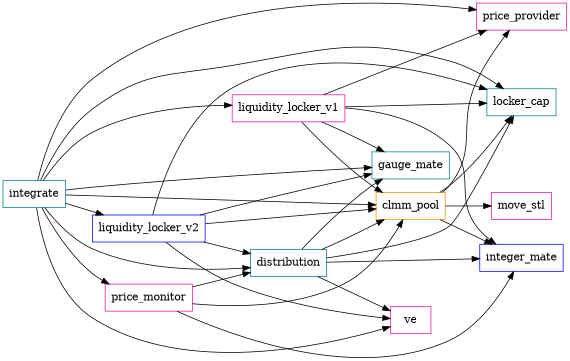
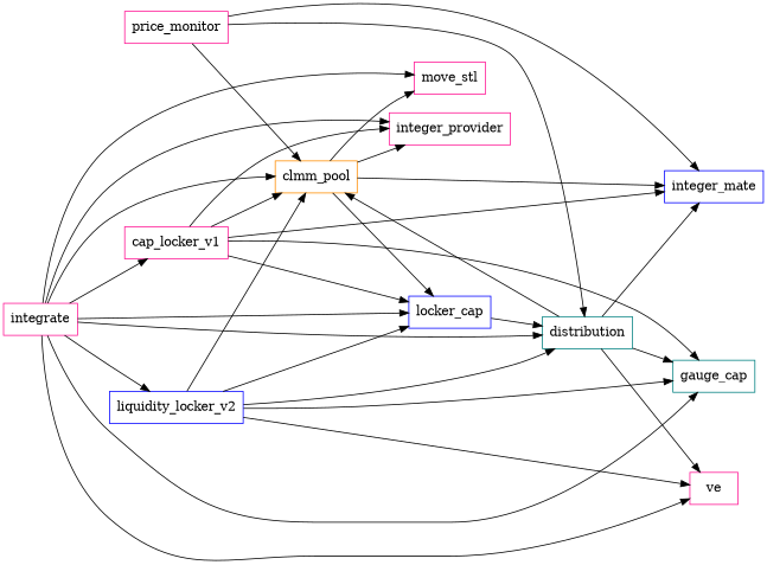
  digraph {
    rankdir=LR
    node [color=deeppink shape=box]
    clmm_pool [color=darkorange]
-   integrate [color=teal]
-   price_provider
-   liquidity_locker_v1
+   integrate
+   price_provider [label=integer_provider]
+   liquidity_locker_v1 [label=cap_locker_v1]
    liquidity_locker_v2 [color=blue]
-   gauge_cap [color=teal label=gauge_mate]
+   gauge_cap [color=teal]
    distribution [color=teal]
    move_stl
    ve
-   locker_cap [color=teal]
+   locker_cap [color=blue]
    integer_mate [color=blue]
    price_monitor
    clmm_pool -> price_provider
    clmm_pool -> move_stl
    clmm_pool -> locker_cap
    clmm_pool -> integer_mate
    integrate -> clmm_pool
    integrate -> price_provider
    integrate -> liquidity_locker_v1
    integrate -> liquidity_locker_v2
    integrate -> gauge_cap
    integrate -> distribution
-   integrate -> price_monitor
+   integrate -> move_stl
    integrate -> ve
    integrate -> locker_cap
    liquidity_locker_v1 -> clmm_pool
    liquidity_locker_v1 -> price_provider
    liquidity_locker_v1 -> gauge_cap
    liquidity_locker_v1 -> locker_cap
    liquidity_locker_v1 -> integer_mate
    liquidity_locker_v2 -> clmm_pool
    liquidity_locker_v2 -> gauge_cap
    liquidity_locker_v2 -> distribution
    liquidity_locker_v2 -> ve
    liquidity_locker_v2 -> locker_cap
    distribution -> clmm_pool
    distribution -> gauge_cap
    distribution -> ve
-   distribution -> locker_cap
+   locker_cap -> distribution
    distribution -> integer_mate
    price_monitor -> clmm_pool
    price_monitor -> distribution
    price_monitor -> integer_mate
  }
